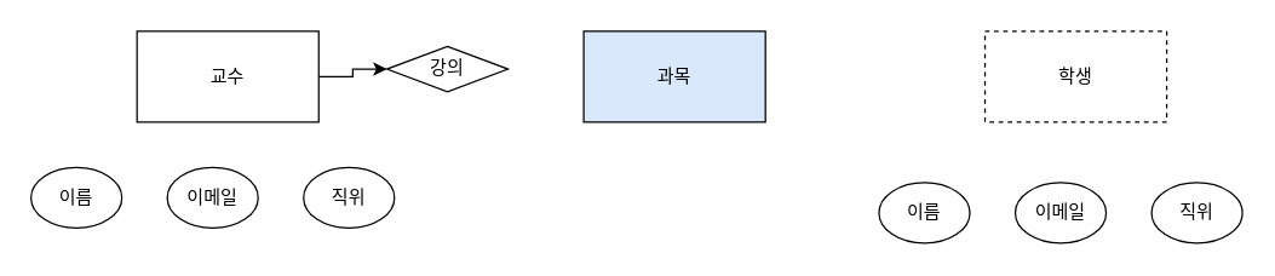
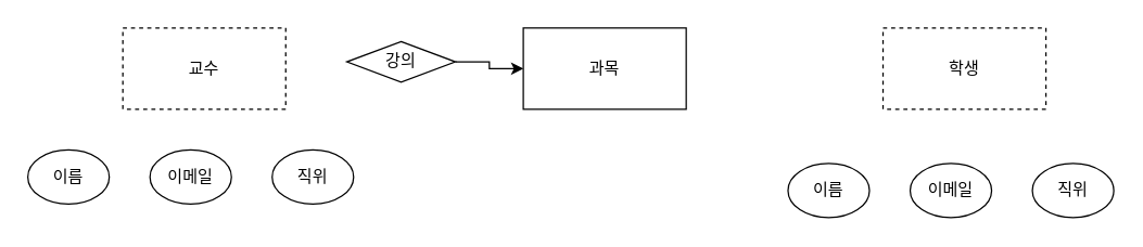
  <mxCell id="0" />
  <mxCell id="1" parent="0" />
- <mxCell id="2" style="edgeStyle=orthogonalEdgeStyle;rounded=0;orthogonalLoop=1;jettySize=auto;html=1;exitX=1;exitY=0.5;exitDx=0;exitDy=0;" edge="1" parent="1" source="3" target="7"><mxGeometry relative="1" as="geometry" /></mxCell>
- <mxCell id="3" value="교수" style="rounded=0;whiteSpace=wrap;html=1;" vertex="1" parent="1"><mxGeometry x="90" y="20" width="120" height="60" as="geometry" /></mxCell>
- <mxCell id="4" value="과목" style="rounded=0;whiteSpace=wrap;html=1;fillColor=#dae8fc;" vertex="1" parent="1"><mxGeometry x="385" y="20" width="120" height="60" as="geometry" /></mxCell>
+ <mxCell id="3" value="교수" style="rounded=0;whiteSpace=wrap;html=1;dashed=1;" vertex="1" parent="1"><mxGeometry x="90" y="20" width="120" height="60" as="geometry" /></mxCell>
+ <mxCell id="4" value="과목" style="rounded=0;whiteSpace=wrap;html=1;" vertex="1" parent="1"><mxGeometry x="385" y="20" width="120" height="60" as="geometry" /></mxCell>
  <mxCell id="5" value="학생" style="rounded=0;whiteSpace=wrap;html=1;dashed=1;" vertex="1" parent="1"><mxGeometry x="650" y="20" width="120" height="60" as="geometry" /></mxCell>
+ <mxCell id="6" style="edgeStyle=orthogonalEdgeStyle;rounded=0;orthogonalLoop=1;jettySize=auto;html=1;exitX=1;exitY=0.5;exitDx=0;exitDy=0;" edge="1" parent="1" source="7" target="4"><mxGeometry relative="1" as="geometry" /></mxCell>
  <mxCell id="7" value="강의" style="rhombus;whiteSpace=wrap;html=1;" vertex="1" parent="1"><mxGeometry x="255" y="30" width="80" height="30" as="geometry" /></mxCell>
  <mxCell id="8" value="이름" style="ellipse;whiteSpace=wrap;html=1;" vertex="1" parent="1"><mxGeometry x="20" y="110" width="60" height="40" as="geometry" /></mxCell>
  <mxCell id="9" value="직위" style="ellipse;whiteSpace=wrap;html=1;" vertex="1" parent="1"><mxGeometry x="200" y="110" width="60" height="40" as="geometry" /></mxCell>
  <mxCell id="10" value="이메일" style="ellipse;whiteSpace=wrap;html=1;" vertex="1" parent="1"><mxGeometry x="110" y="110" width="60" height="40" as="geometry" /></mxCell>
  <mxCell id="11" value="이름" style="ellipse;whiteSpace=wrap;html=1;" vertex="1" parent="1"><mxGeometry x="580" y="120" width="60" height="40" as="geometry" /></mxCell>
  <mxCell id="12" value="직위" style="ellipse;whiteSpace=wrap;html=1;" vertex="1" parent="1"><mxGeometry x="760" y="120" width="60" height="40" as="geometry" /></mxCell>
  <mxCell id="13" value="이메일" style="ellipse;whiteSpace=wrap;html=1;" vertex="1" parent="1"><mxGeometry x="670" y="120" width="60" height="40" as="geometry" /></mxCell>
